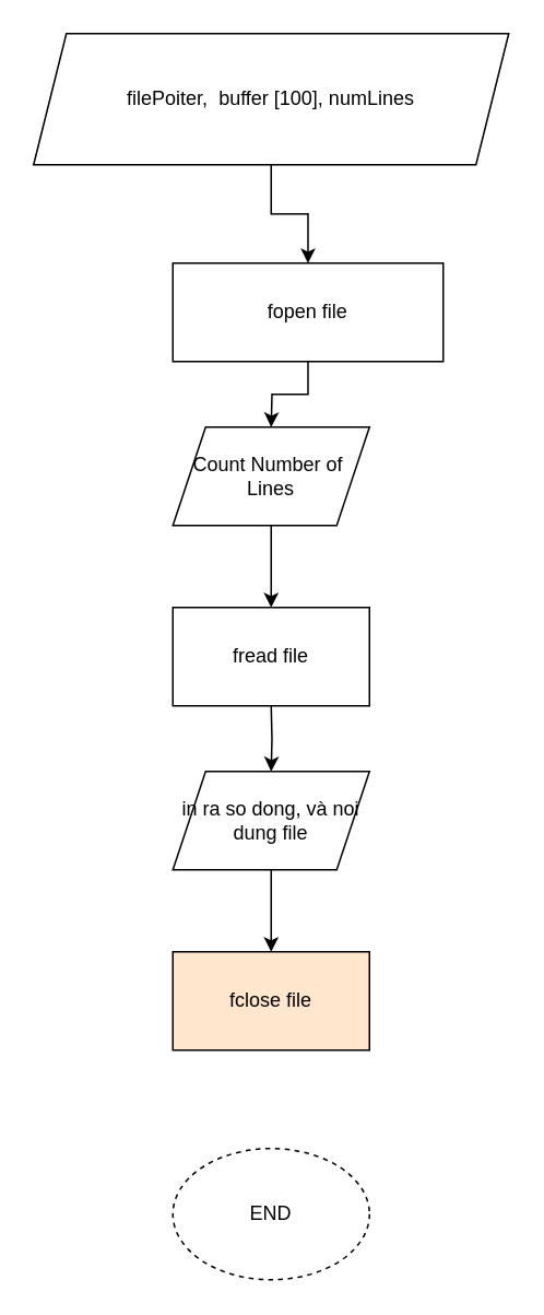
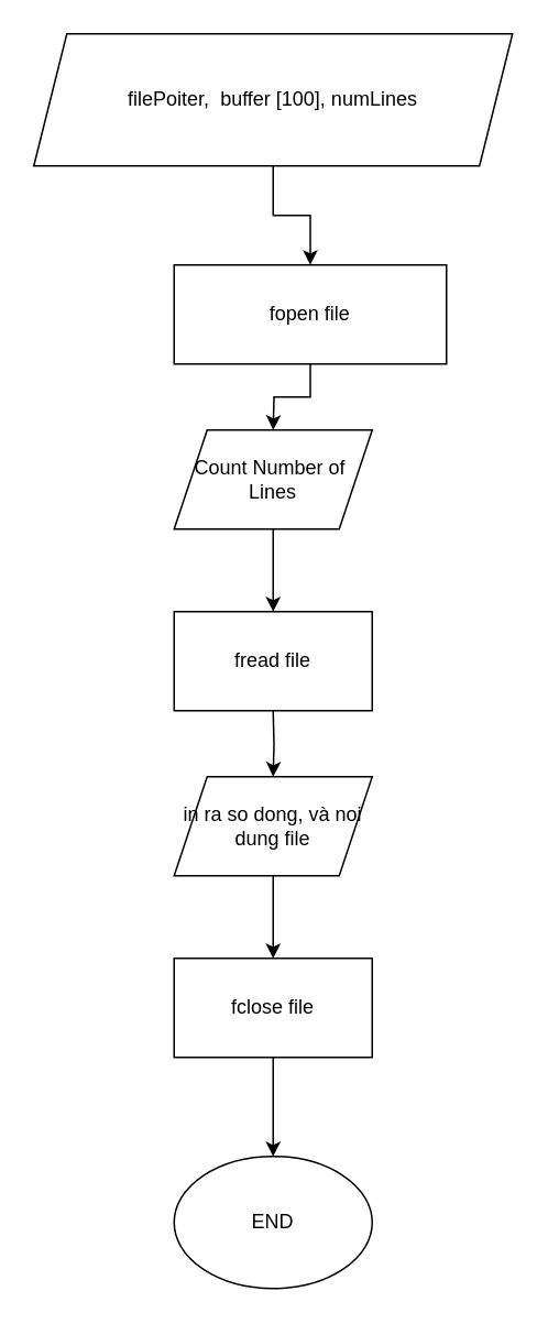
  <mxCell id="0" />
  <mxCell id="1" parent="0" />
  <mxCell id="2" style="edgeStyle=orthogonalEdgeStyle;rounded=0;orthogonalLoop=1;jettySize=auto;html=1;exitX=0.5;exitY=1;exitDx=0;exitDy=0;entryX=0.5;entryY=0;entryDx=0;entryDy=0;" parent="1" source="3" target="5" edge="1"><mxGeometry relative="1" as="geometry" /></mxCell>
  <mxCell id="3" value="filePoiter,&amp;nbsp; buffer [100], numLines" style="shape=parallelogram;perimeter=parallelogramPerimeter;whiteSpace=wrap;html=1;fixedSize=1;" parent="1" vertex="1"><mxGeometry x="20" y="20" width="290" height="80" as="geometry" /></mxCell>
  <mxCell id="4" style="edgeStyle=orthogonalEdgeStyle;rounded=0;orthogonalLoop=1;jettySize=auto;html=1;exitX=0.5;exitY=1;exitDx=0;exitDy=0;entryX=0.5;entryY=0;entryDx=0;entryDy=0;" parent="1" source="5" edge="1"><mxGeometry relative="1" as="geometry"><mxPoint x="165" y="260" as="targetPoint" /></mxGeometry></mxCell>
  <mxCell id="5" value="fopen file" style="rounded=0;whiteSpace=wrap;html=1;" parent="1" vertex="1"><mxGeometry x="105" y="160" width="165" height="60" as="geometry" /></mxCell>
  <mxCell id="6" style="edgeStyle=orthogonalEdgeStyle;rounded=0;orthogonalLoop=1;jettySize=auto;html=1;exitX=0.5;exitY=1;exitDx=0;exitDy=0;entryX=0.5;entryY=0;entryDx=0;entryDy=0;" parent="1" edge="1"><mxGeometry relative="1" as="geometry"><mxPoint x="165" y="430" as="sourcePoint" /><mxPoint x="165" y="470" as="targetPoint" /></mxGeometry></mxCell>
- <mxCell id="7" value="END" style="ellipse;whiteSpace=wrap;html=1;dashed=1;" parent="1" vertex="1"><mxGeometry x="105" y="700" width="120" height="80" as="geometry" /></mxCell>
+ <mxCell id="7" value="END" style="ellipse;whiteSpace=wrap;html=1;" parent="1" vertex="1"><mxGeometry x="105" y="700" width="120" height="80" as="geometry" /></mxCell>
  <mxCell id="8" value="" style="edgeStyle=orthogonalEdgeStyle;rounded=0;orthogonalLoop=1;jettySize=auto;html=1;exitX=0.5;exitY=1;exitDx=0;exitDy=0;entryX=0.5;entryY=0;entryDx=0;entryDy=0;" parent="1" edge="1"><mxGeometry relative="1" as="geometry"><mxPoint x="165" y="320" as="sourcePoint" /><mxPoint x="165" y="370" as="targetPoint" /></mxGeometry></mxCell>
  <mxCell id="9" value="Count Number of&amp;nbsp; Lines" style="shape=parallelogram;perimeter=parallelogramPerimeter;whiteSpace=wrap;html=1;fixedSize=1;" vertex="1" parent="1"><mxGeometry x="105" y="260" width="120" height="60" as="geometry" /></mxCell>
  <mxCell id="10" value="fread file" style="rounded=0;whiteSpace=wrap;html=1;" vertex="1" parent="1"><mxGeometry x="105" y="370" width="120" height="60" as="geometry" /></mxCell>
  <mxCell id="11" value="" style="edgeStyle=orthogonalEdgeStyle;rounded=0;orthogonalLoop=1;jettySize=auto;html=1;exitX=0.5;exitY=1;exitDx=0;exitDy=0;entryX=0.5;entryY=0;entryDx=0;entryDy=0;" edge="1" parent="1"><mxGeometry relative="1" as="geometry"><mxPoint x="165" y="530" as="sourcePoint" /><mxPoint x="165" y="580" as="targetPoint" /></mxGeometry></mxCell>
  <mxCell id="12" value="in ra so dong, và noi dung file" style="shape=parallelogram;perimeter=parallelogramPerimeter;whiteSpace=wrap;html=1;fixedSize=1;" vertex="1" parent="1"><mxGeometry x="105" y="470" width="120" height="60" as="geometry" /></mxCell>
- <mxCell id="14" value="fclose file" style="rounded=0;whiteSpace=wrap;html=1;fillColor=#ffe6cc;" vertex="1" parent="1"><mxGeometry x="105" y="580" width="120" height="60" as="geometry" /></mxCell>
+ <mxCell id="13" style="edgeStyle=orthogonalEdgeStyle;rounded=0;orthogonalLoop=1;jettySize=auto;html=1;exitX=0.5;exitY=1;exitDx=0;exitDy=0;entryX=0.5;entryY=0;entryDx=0;entryDy=0;" edge="1" parent="1" source="14" target="7"><mxGeometry relative="1" as="geometry" /></mxCell>
+ <mxCell id="14" value="fclose file" style="rounded=0;whiteSpace=wrap;html=1;" vertex="1" parent="1"><mxGeometry x="105" y="580" width="120" height="60" as="geometry" /></mxCell>
